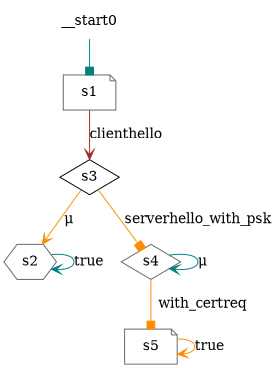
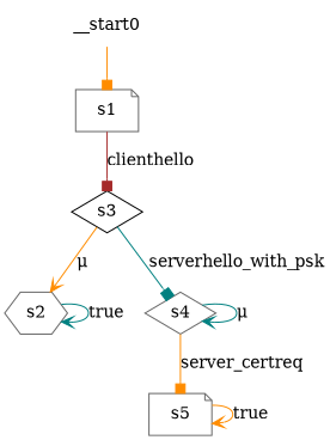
  digraph {
    node [color=gray40 shape=note]
    edge [arrowhead=box color=teal]
    n1 [label=s1]
    n2 [color=black label=s3 shape=diamond]
    n3 [label=s2 shape=hexagon]
    n4 [label=s4 shape=diamond]
    n5 [label=s5]
    __start0 [color=black shape=none]
-   n1 -> n2 [arrowhead=vee color=brown label=clienthello]
+   n1 -> n2 [color=brown label=clienthello]
    n2 -> n3 [arrowhead=vee color=darkorange label="μ"]
-   n2 -> n4 [color=darkorange label=serverhello_with_psk]
+   n2 -> n4 [label=serverhello_with_psk]
    n3 -> n3 [arrowhead=vee label=true]
    n4 -> n4 [arrowhead=vee label="μ"]
-   n4 -> n5 [color=darkorange label=with_certreq]
+   n4 -> n5 [color=darkorange label=server_certreq]
    n5 -> n5 [arrowhead=vee color=darkorange label=true]
-   __start0 -> n1
+   __start0 -> n1 [color=darkorange]
  }
